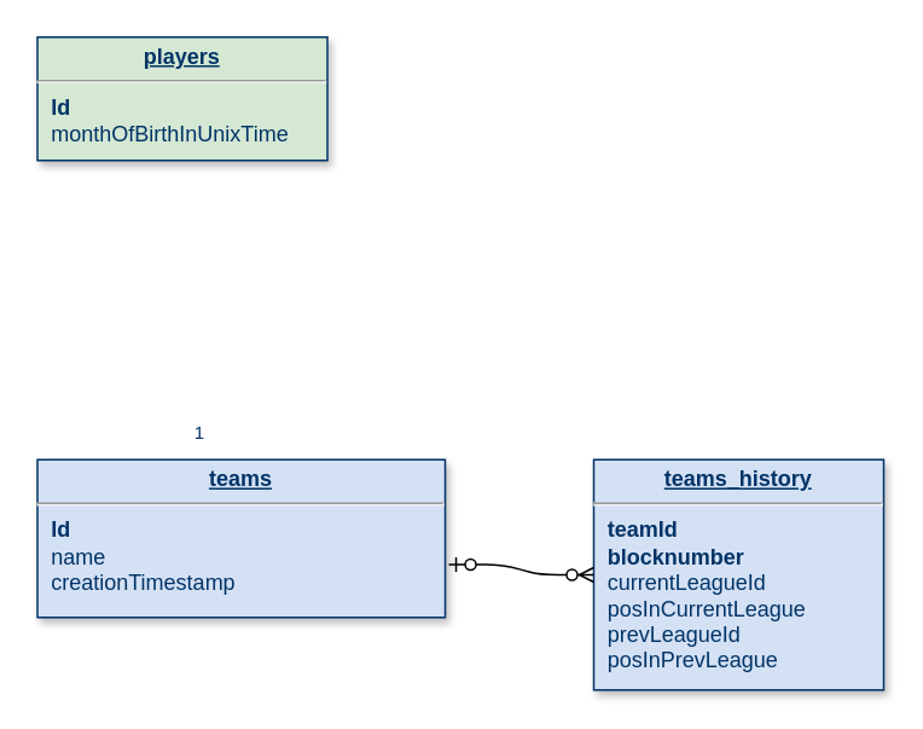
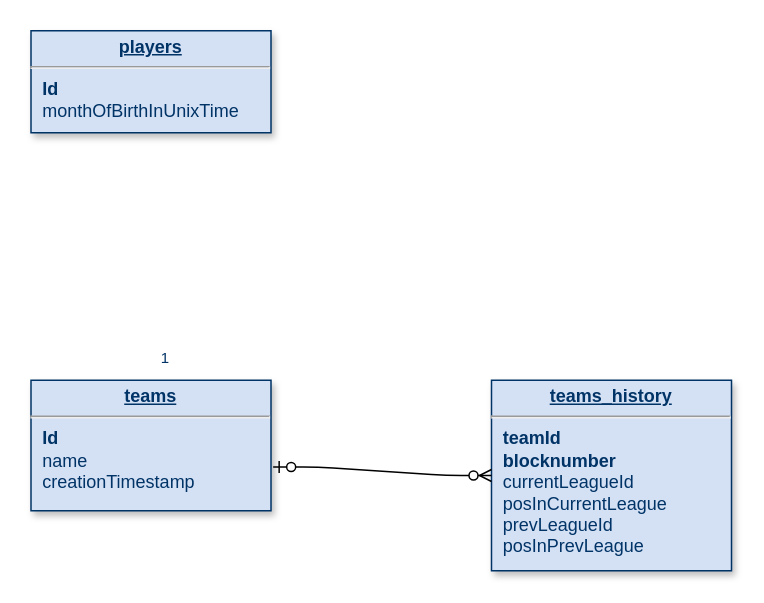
  <mxCell id="0" />
  <mxCell id="1" parent="0" />
- <mxCell id="2" value="&lt;p style=&quot;margin: 0px ; margin-top: 4px ; text-align: center ; text-decoration: underline&quot;&gt;&lt;b&gt;players&lt;/b&gt;&lt;/p&gt;&lt;hr&gt;&lt;p style=&quot;margin: 0px ; margin-left: 8px&quot;&gt;&lt;b&gt;Id&lt;/b&gt;&lt;/p&gt;&lt;p style=&quot;margin: 0px ; margin-left: 8px&quot;&gt;monthOfBirthInUnixTime&lt;/p&gt;&lt;p style=&quot;margin: 0px ; margin-left: 8px&quot;&gt;&lt;br&gt;&lt;/p&gt;" style="verticalAlign=top;align=left;overflow=fill;fontSize=12;fontFamily=Helvetica;html=1;strokeColor=#003366;shadow=1;fillColor=#d5e8d4;fontColor=#003366;" parent="1" vertex="1"><mxGeometry x="20" y="20" width="160" height="68" as="geometry" /></mxCell>
- <mxCell id="3" value="&lt;p style=&quot;margin: 0px ; margin-top: 4px ; text-align: center ; text-decoration: underline&quot;&gt;&lt;b&gt;teams&lt;/b&gt;&lt;/p&gt;&lt;hr&gt;&lt;p style=&quot;margin: 0px ; margin-left: 8px&quot;&gt;&lt;b&gt;Id&lt;/b&gt;&lt;/p&gt;&lt;p style=&quot;margin: 0px ; margin-left: 8px&quot;&gt;name&lt;/p&gt;&lt;p style=&quot;margin: 0px ; margin-left: 8px&quot;&gt;creationTimestamp&lt;/p&gt;" style="verticalAlign=top;align=left;overflow=fill;fontSize=12;fontFamily=Helvetica;html=1;strokeColor=#003366;shadow=1;fillColor=#D4E1F5;fontColor=#003366" parent="1" vertex="1"><mxGeometry x="20" y="253" width="225" height="87" as="geometry" /></mxCell>
+ <mxCell id="2" value="&lt;p style=&quot;margin: 0px ; margin-top: 4px ; text-align: center ; text-decoration: underline&quot;&gt;&lt;b&gt;players&lt;/b&gt;&lt;/p&gt;&lt;hr&gt;&lt;p style=&quot;margin: 0px ; margin-left: 8px&quot;&gt;&lt;b&gt;Id&lt;/b&gt;&lt;/p&gt;&lt;p style=&quot;margin: 0px ; margin-left: 8px&quot;&gt;monthOfBirthInUnixTime&lt;/p&gt;&lt;p style=&quot;margin: 0px ; margin-left: 8px&quot;&gt;&lt;br&gt;&lt;/p&gt;" style="verticalAlign=top;align=left;overflow=fill;fontSize=12;fontFamily=Helvetica;html=1;strokeColor=#003366;shadow=1;fillColor=#D4E1F5;fontColor=#003366" parent="1" vertex="1"><mxGeometry x="20" y="20" width="160" height="68" as="geometry" /></mxCell>
+ <mxCell id="3" value="&lt;p style=&quot;margin: 0px ; margin-top: 4px ; text-align: center ; text-decoration: underline&quot;&gt;&lt;b&gt;teams&lt;/b&gt;&lt;/p&gt;&lt;hr&gt;&lt;p style=&quot;margin: 0px ; margin-left: 8px&quot;&gt;&lt;b&gt;Id&lt;/b&gt;&lt;/p&gt;&lt;p style=&quot;margin: 0px ; margin-left: 8px&quot;&gt;name&lt;/p&gt;&lt;p style=&quot;margin: 0px ; margin-left: 8px&quot;&gt;creationTimestamp&lt;/p&gt;" style="verticalAlign=top;align=left;overflow=fill;fontSize=12;fontFamily=Helvetica;html=1;strokeColor=#003366;shadow=1;fillColor=#D4E1F5;fontColor=#003366" parent="1" vertex="1"><mxGeometry x="20" y="253" width="160" height="87" as="geometry" /></mxCell>
  <mxCell id="4" value="1" style="resizable=0;align=left;verticalAlign=top;labelBackgroundColor=#ffffff;fontSize=10;strokeColor=#003366;shadow=1;fillColor=#D4E1F5;fontColor=#003366" connectable="0" vertex="1" parent="1"><mxGeometry x="107" y="230.14" as="geometry"><mxPoint x="-2" y="-4" as="offset" /></mxGeometry></mxCell>
  <mxCell id="5" value="&lt;p style=&quot;margin: 0px ; margin-top: 4px ; text-align: center ; text-decoration: underline&quot;&gt;&lt;b&gt;teams_history&lt;/b&gt;&lt;/p&gt;&lt;hr&gt;&lt;p style=&quot;margin: 0px ; margin-left: 8px&quot;&gt;&lt;b&gt;teamId&lt;/b&gt;&lt;/p&gt;&lt;p style=&quot;margin: 0px ; margin-left: 8px&quot;&gt;&lt;b&gt;blocknumber&lt;/b&gt;&lt;/p&gt;&lt;p style=&quot;margin: 0px ; margin-left: 8px&quot;&gt;&lt;span&gt;currentLeagueId&lt;/span&gt;&lt;/p&gt;&lt;p style=&quot;margin: 0px ; margin-left: 8px&quot;&gt;&lt;span&gt;posInCurrentLeague&lt;/span&gt;&lt;/p&gt;&lt;p style=&quot;margin: 0px ; margin-left: 8px&quot;&gt;&lt;span&gt;prevLeagueId&lt;/span&gt;&lt;/p&gt;&lt;p style=&quot;margin: 0px ; margin-left: 8px&quot;&gt;&lt;span&gt;posInPrevLeague&lt;/span&gt;&lt;/p&gt;" style="verticalAlign=top;align=left;overflow=fill;fontSize=12;fontFamily=Helvetica;html=1;strokeColor=#003366;shadow=1;fillColor=#D4E1F5;fontColor=#003366" vertex="1" parent="1"><mxGeometry x="327" y="253" width="160" height="127" as="geometry" /></mxCell>
  <mxCell id="6" value="" style="edgeStyle=entityRelationEdgeStyle;fontSize=12;html=1;endArrow=ERzeroToMany;startArrow=ERzeroToOne;entryX=0;entryY=0.5;entryDx=0;entryDy=0;exitX=1.009;exitY=0.665;exitDx=0;exitDy=0;exitPerimeter=0;" edge="1" parent="1" source="3" target="5"><mxGeometry width="100" height="100" relative="1" as="geometry"><mxPoint x="197" y="480" as="sourcePoint" /><mxPoint x="297" y="380" as="targetPoint" /></mxGeometry></mxCell>
